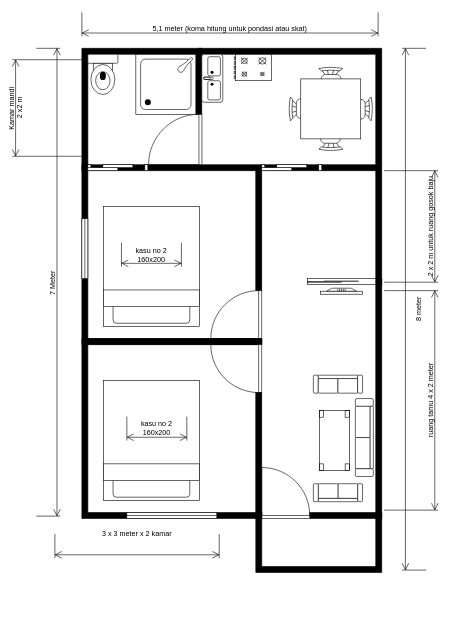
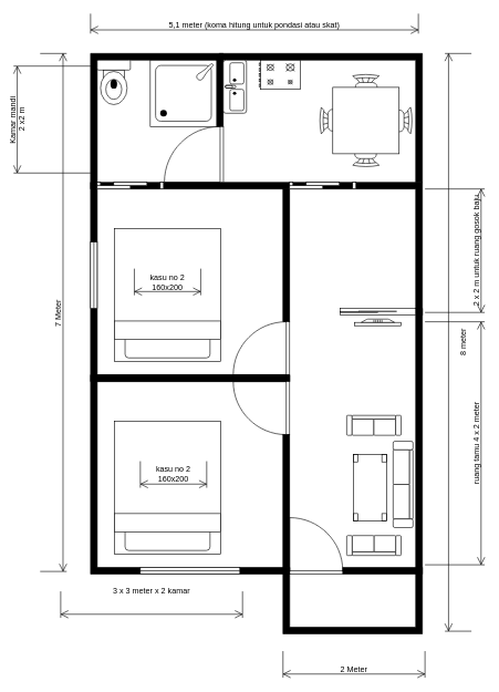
  <mxCell id="0" />
  <mxCell id="1" parent="0" />
  <mxCell id="2" value="" style="verticalLabelPosition=bottom;html=1;verticalAlign=top;align=center;shape=mxgraph.floorplan.bed_single;rotation=-180;" vertex="1" parent="1"><mxGeometry x="172" y="634" width="160" height="200" as="geometry" /></mxCell>
  <mxCell id="3" value="" style="verticalLabelPosition=bottom;html=1;verticalAlign=top;align=center;shape=mxgraph.floorplan.bed_single;rotation=-180;" vertex="1" parent="1"><mxGeometry x="172" y="344" width="160" height="200" as="geometry" /></mxCell>
  <mxCell id="4" value="" style="verticalLabelPosition=bottom;html=1;verticalAlign=top;align=center;shape=mxgraph.floorplan.wallU;fillColor=strokeColor;direction=north;" vertex="1" parent="1"><mxGeometry x="136" y="274" width="300" height="300" as="geometry" /></mxCell>
  <mxCell id="5" value="" style="verticalLabelPosition=bottom;html=1;verticalAlign=top;align=center;shape=mxgraph.floorplan.wallCorner;fillColor=strokeColor;direction=west" vertex="1" parent="1"><mxGeometry x="516" y="464" width="120" height="400" as="geometry" /></mxCell>
  <mxCell id="6" value="" style="verticalLabelPosition=bottom;html=1;verticalAlign=top;align=center;shape=mxgraph.floorplan.wallCorner;fillColor=strokeColor;direction=south;" vertex="1" parent="1"><mxGeometry x="436" y="274" width="200" height="200" as="geometry" /></mxCell>
  <mxCell id="7" value="" style="verticalLabelPosition=bottom;html=1;verticalAlign=top;align=center;shape=mxgraph.floorplan.wall;fillColor=strokeColor;direction=south;" vertex="1" parent="1"><mxGeometry x="426" y="284" width="10" height="200" as="geometry" /></mxCell>
  <mxCell id="8" value="" style="verticalLabelPosition=bottom;html=1;verticalAlign=top;align=center;shape=mxgraph.floorplan.doorRight;aspect=fixed;direction=south;" vertex="1" parent="1"><mxGeometry x="351" y="484" width="85" height="80" as="geometry" /></mxCell>
  <mxCell id="9" value="" style="verticalLabelPosition=bottom;html=1;verticalAlign=top;align=center;shape=mxgraph.floorplan.wallU;fillColor=strokeColor;direction=north;" vertex="1" parent="1"><mxGeometry x="136" y="564" width="300" height="300" as="geometry" /></mxCell>
  <mxCell id="10" value="" style="verticalLabelPosition=bottom;html=1;verticalAlign=top;align=center;shape=mxgraph.floorplan.doorLeft;aspect=fixed;direction=south;" vertex="1" parent="1"><mxGeometry x="351" y="574" width="85" height="80" as="geometry" /></mxCell>
  <mxCell id="11" value="" style="verticalLabelPosition=bottom;html=1;verticalAlign=top;align=center;shape=mxgraph.floorplan.wall;fillColor=strokeColor;direction=south;" vertex="1" parent="1"><mxGeometry x="426" y="654" width="10" height="200" as="geometry" /></mxCell>
  <mxCell id="12" value="" style="verticalLabelPosition=bottom;html=1;verticalAlign=top;align=center;shape=mxgraph.floorplan.doorRight;aspect=fixed;direction=west;" vertex="1" parent="1"><mxGeometry x="436" y="779" width="80" height="85" as="geometry" /></mxCell>
  <mxCell id="13" value="" style="verticalLabelPosition=bottom;html=1;verticalAlign=top;align=center;shape=mxgraph.floorplan.windowGlider;dx=0.25;" vertex="1" parent="1"><mxGeometry x="512" y="464" width="114" height="10" as="geometry" /></mxCell>
  <mxCell id="14" value="" style="verticalLabelPosition=bottom;html=1;verticalAlign=top;align=center;shape=mxgraph.floorplan.flat_tv;" vertex="1" parent="1"><mxGeometry x="534" y="480" width="70" height="10" as="geometry" /></mxCell>
  <mxCell id="15" value="" style="verticalLabelPosition=bottom;html=1;verticalAlign=top;align=center;shape=mxgraph.floorplan.table;direction=south;" vertex="1" parent="1"><mxGeometry x="532" y="684" width="50" height="100" as="geometry" /></mxCell>
  <mxCell id="16" value="" style="verticalLabelPosition=bottom;html=1;verticalAlign=top;align=center;shape=mxgraph.floorplan.couch;direction=south;" vertex="1" parent="1"><mxGeometry x="592" y="664" width="30" height="130" as="geometry" /></mxCell>
  <mxCell id="17" value="" style="verticalLabelPosition=bottom;html=1;verticalAlign=top;align=center;shape=mxgraph.floorplan.couch;direction=west;" vertex="1" parent="1"><mxGeometry x="522" y="806" width="82" height="30" as="geometry" /></mxCell>
  <mxCell id="18" value="" style="verticalLabelPosition=bottom;html=1;verticalAlign=top;align=center;shape=mxgraph.floorplan.couch;direction=east;" vertex="1" parent="1"><mxGeometry x="522" y="625" width="82" height="30" as="geometry" /></mxCell>
  <mxCell id="19" value="" style="verticalLabelPosition=bottom;html=1;verticalAlign=top;align=center;shape=mxgraph.floorplan.window;" vertex="1" parent="1"><mxGeometry x="211" y="854" width="150" height="10" as="geometry" /></mxCell>
  <mxCell id="20" value="" style="verticalLabelPosition=bottom;html=1;verticalAlign=top;align=center;shape=mxgraph.floorplan.window;direction=south;" vertex="1" parent="1"><mxGeometry x="136" y="364" width="10" height="100" as="geometry" /></mxCell>
  <mxCell id="21" value="" style="verticalLabelPosition=bottom;html=1;verticalAlign=top;align=center;shape=mxgraph.floorplan.wallU;fillColor=strokeColor;direction=west;" vertex="1" parent="1"><mxGeometry x="426" y="854" width="210" height="100" as="geometry" /></mxCell>
  <mxCell id="22" value="" style="verticalLabelPosition=bottom;html=1;verticalAlign=top;align=center;shape=mxgraph.floorplan.wallCorner;fillColor=strokeColor;" vertex="1" parent="1"><mxGeometry x="136" y="80" width="200" height="204" as="geometry" /></mxCell>
  <mxCell id="23" value="" style="verticalLabelPosition=bottom;html=1;verticalAlign=top;align=center;shape=mxgraph.floorplan.wall;fillColor=strokeColor;direction=south;" vertex="1" parent="1"><mxGeometry x="326" y="84" width="10" height="106" as="geometry" /></mxCell>
  <mxCell id="24" value="" style="verticalLabelPosition=bottom;html=1;verticalAlign=top;align=center;shape=mxgraph.floorplan.doorRight;aspect=fixed;direction=south;" vertex="1" parent="1"><mxGeometry x="246" y="190" width="90.25" height="84" as="geometry" /></mxCell>
  <mxCell id="25" value="" style="verticalLabelPosition=bottom;html=1;verticalAlign=top;align=center;shape=mxgraph.floorplan.wallCorner;fillColor=strokeColor;direction=south;" vertex="1" parent="1"><mxGeometry x="330" y="80" width="306" height="194" as="geometry" /></mxCell>
  <mxCell id="26" value="" style="verticalLabelPosition=bottom;html=1;verticalAlign=top;align=center;shape=mxgraph.floorplan.doorBypass;dx=0.25;" vertex="1" parent="1"><mxGeometry x="436" y="274" width="100" height="10" as="geometry" /></mxCell>
  <mxCell id="27" value="" style="verticalLabelPosition=bottom;html=1;verticalAlign=top;align=center;shape=mxgraph.floorplan.doorBypass;dx=0.25;" vertex="1" parent="1"><mxGeometry x="146" y="274" width="100" height="10" as="geometry" /></mxCell>
  <mxCell id="28" value="" style="verticalLabelPosition=bottom;html=1;verticalAlign=top;align=center;shape=mxgraph.floorplan.chair;shadow=0;" vertex="1" parent="1"><mxGeometry x="531" y="111" width="40" height="52" as="geometry" /></mxCell>
  <mxCell id="29" value="" style="verticalLabelPosition=bottom;html=1;verticalAlign=top;align=center;shape=mxgraph.floorplan.chair;shadow=0;direction=west;" vertex="1" parent="1"><mxGeometry x="531" y="199" width="40" height="52" as="geometry" /></mxCell>
  <mxCell id="30" value="" style="verticalLabelPosition=bottom;html=1;verticalAlign=top;align=center;shape=mxgraph.floorplan.chair;shadow=0;direction=north;" vertex="1" parent="1"><mxGeometry x="481" y="161" width="52" height="40" as="geometry" /></mxCell>
  <mxCell id="31" value="" style="verticalLabelPosition=bottom;html=1;verticalAlign=top;align=center;shape=mxgraph.floorplan.chair;shadow=0;direction=south" vertex="1" parent="1"><mxGeometry x="569" y="161" width="52" height="40" as="geometry" /></mxCell>
  <mxCell id="32" value="" style="shape=rect;shadow=0;html=1;" vertex="1" parent="1"><mxGeometry x="501" y="131" width="100" height="100" as="geometry" /></mxCell>
  <mxCell id="33" value="" style="verticalLabelPosition=bottom;html=1;verticalAlign=top;align=center;shape=mxgraph.floorplan.sink_double2;direction=north;" vertex="1" parent="1"><mxGeometry x="336" y="90" width="35" height="80" as="geometry" /></mxCell>
  <mxCell id="34" value="" style="verticalLabelPosition=bottom;html=1;verticalAlign=top;align=center;shape=mxgraph.floorplan.toilet;" vertex="1" parent="1"><mxGeometry x="146" y="90" width="50" height="67" as="geometry" /></mxCell>
  <mxCell id="35" value="" style="verticalLabelPosition=bottom;html=1;verticalAlign=top;align=center;shape=mxgraph.floorplan.shower2;" vertex="1" parent="1"><mxGeometry x="226" y="90" width="100" height="100" as="geometry" /></mxCell>
  <mxCell id="36" value="" style="verticalLabelPosition=bottom;html=1;verticalAlign=top;align=center;shape=mxgraph.floorplan.range_1;direction=south;" vertex="1" parent="1"><mxGeometry x="390" y="90" width="62" height="44" as="geometry" /></mxCell>
  <mxCell id="37" value="7 Meter&amp;nbsp;" style="shape=dimension;direction=north;whiteSpace=wrap;html=1;align=center;points=[];verticalAlign=bottom;labelBackgroundColor=none;horizontal=0;spacingBottom=3;" vertex="1" parent="1"><mxGeometry x="60" y="80" width="40" height="780" as="geometry" /></mxCell>
- <mxCell id="38" value="5,1 meter (koma hitung untuk pondasi atau skat)" style="shape=dimension;whiteSpace=wrap;html=1;align=center;points=[];verticalAlign=bottom;spacingBottom=3;labelBackgroundColor=none;" vertex="1" parent="1"><mxGeometry x="136" y="20" width="494" height="40" as="geometry" /></mxCell>
+ <mxCell id="38" value="5,1 meter (koma hitung untuk pondasi atau skat)" style="shape=dimension;whiteSpace=wrap;html=1;align=center;points=[];verticalAlign=bottom;spacingBottom=3;labelBackgroundColor=none;" vertex="1" parent="1"><mxGeometry x="136" y="20" width="494" height="30" as="geometry" /></mxCell>
  <mxCell id="39" value="8 meter" style="shape=dimension;direction=south;whiteSpace=wrap;html=1;align=center;points=[];verticalAlign=bottom;labelBackgroundColor=none;horizontal=0;spacingBottom=3;" vertex="1" parent="1"><mxGeometry x="670" y="80" width="40" height="870" as="geometry" /></mxCell>
+ <mxCell id="40" value="2 Meter" style="shape=dimension;whiteSpace=wrap;html=1;align=center;points=[];verticalAlign=bottom;spacingBottom=3;labelBackgroundColor=none;" vertex="1" parent="1"><mxGeometry x="426" y="980" width="214" height="40" as="geometry" /></mxCell>
  <mxCell id="41" value="3 x 3 meter x 2 kamar" style="shape=dimension;direction=east;whiteSpace=wrap;html=1;align=center;points=[];verticalAlign=top;spacingTop=-15;labelBackgroundColor=none;" vertex="1" parent="1"><mxGeometry x="91" y="890" width="274" height="40" as="geometry" /></mxCell>
  <mxCell id="42" value="2 x 2 m untuk ruang gosok baju" style="shape=dimension;direction=north;whiteSpace=wrap;html=1;align=center;points=[];verticalAlign=bottom;labelBackgroundColor=none;horizontal=0;spacingBottom=3;" vertex="1" parent="1"><mxGeometry x="640" y="284" width="90" height="186" as="geometry" /></mxCell>
  <mxCell id="43" value="kasu no 2 160x200" style="shape=dimension;whiteSpace=wrap;html=1;align=center;points=[];verticalAlign=bottom;spacingBottom=3;labelBackgroundColor=none;" vertex="1" parent="1"><mxGeometry x="202" y="404" width="100" height="40" as="geometry" /></mxCell>
  <mxCell id="44" value="kasu no 2 160x200" style="shape=dimension;whiteSpace=wrap;html=1;align=center;points=[];verticalAlign=bottom;spacingBottom=3;labelBackgroundColor=none;" vertex="1" parent="1"><mxGeometry x="211" y="694" width="100" height="40" as="geometry" /></mxCell>
  <mxCell id="45" value="Kamar mandi&amp;nbsp;&lt;div&gt;2 x2 m&lt;/div&gt;" style="shape=dimension;direction=south;whiteSpace=wrap;html=1;align=center;points=[];verticalAlign=top;labelBackgroundColor=none;horizontal=0;spacingTop=-15;" vertex="1" parent="1"><mxGeometry x="20" y="99" width="116" height="161" as="geometry" /></mxCell>
  <mxCell id="46" value="ruang tamu 4 x 2 meter" style="shape=dimension;direction=north;whiteSpace=wrap;html=1;align=center;points=[];verticalAlign=bottom;labelBackgroundColor=none;horizontal=0;spacingBottom=3;" vertex="1" parent="1"><mxGeometry x="640" y="484" width="90" height="366" as="geometry" /></mxCell>
